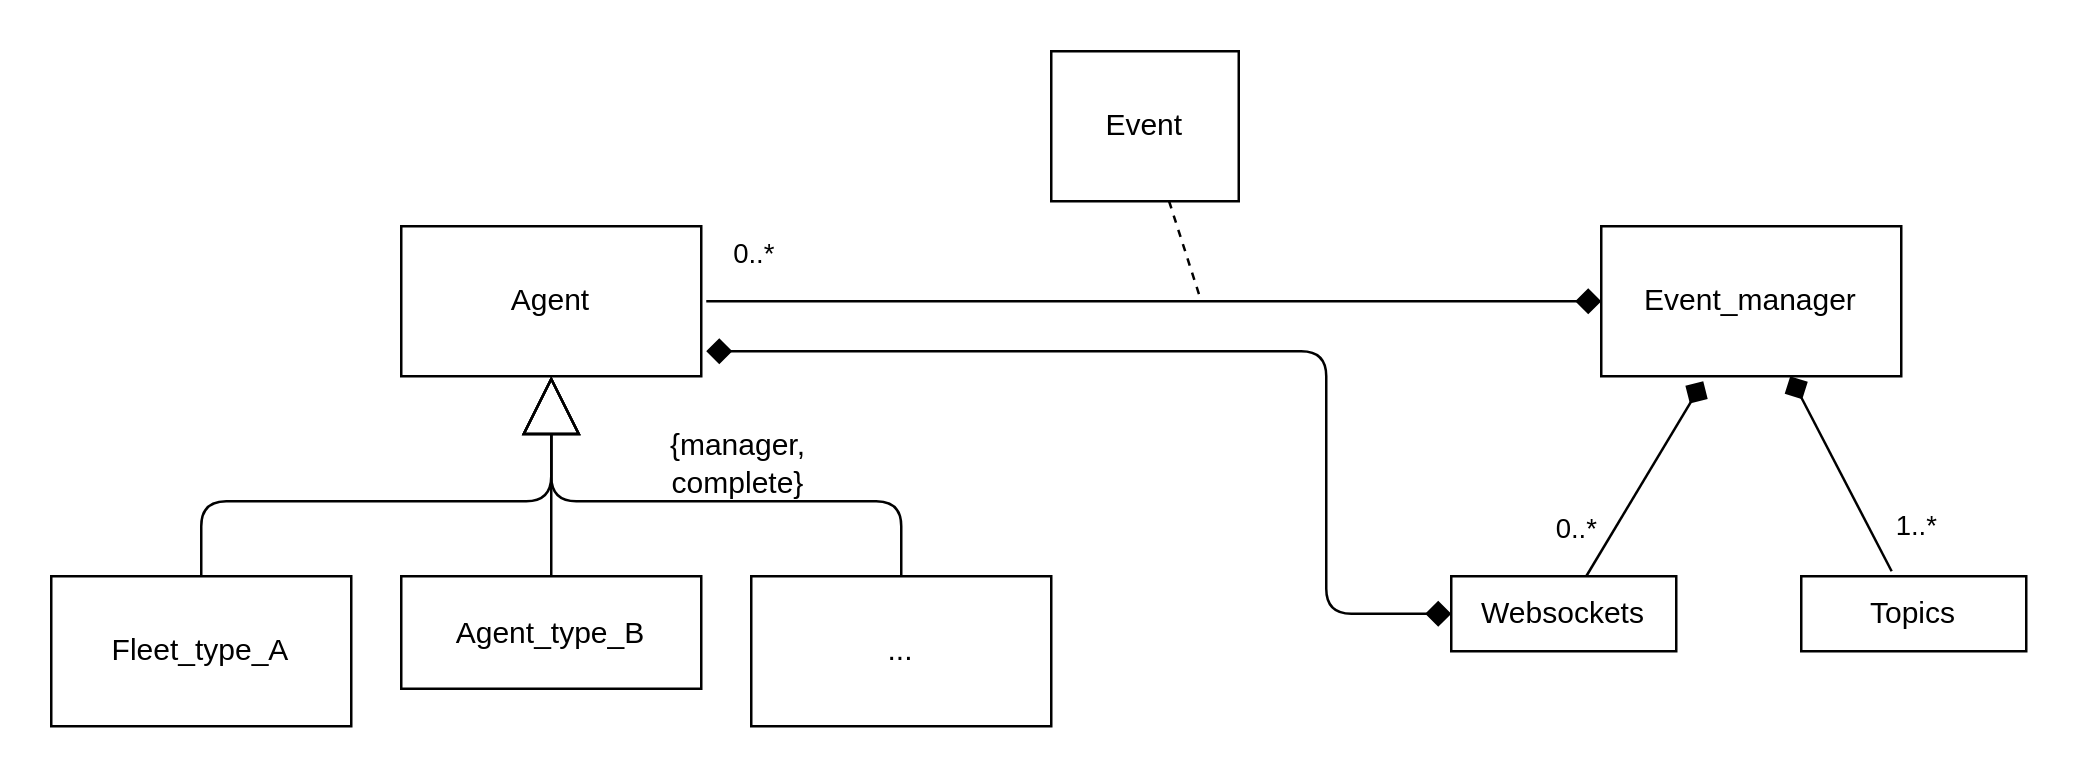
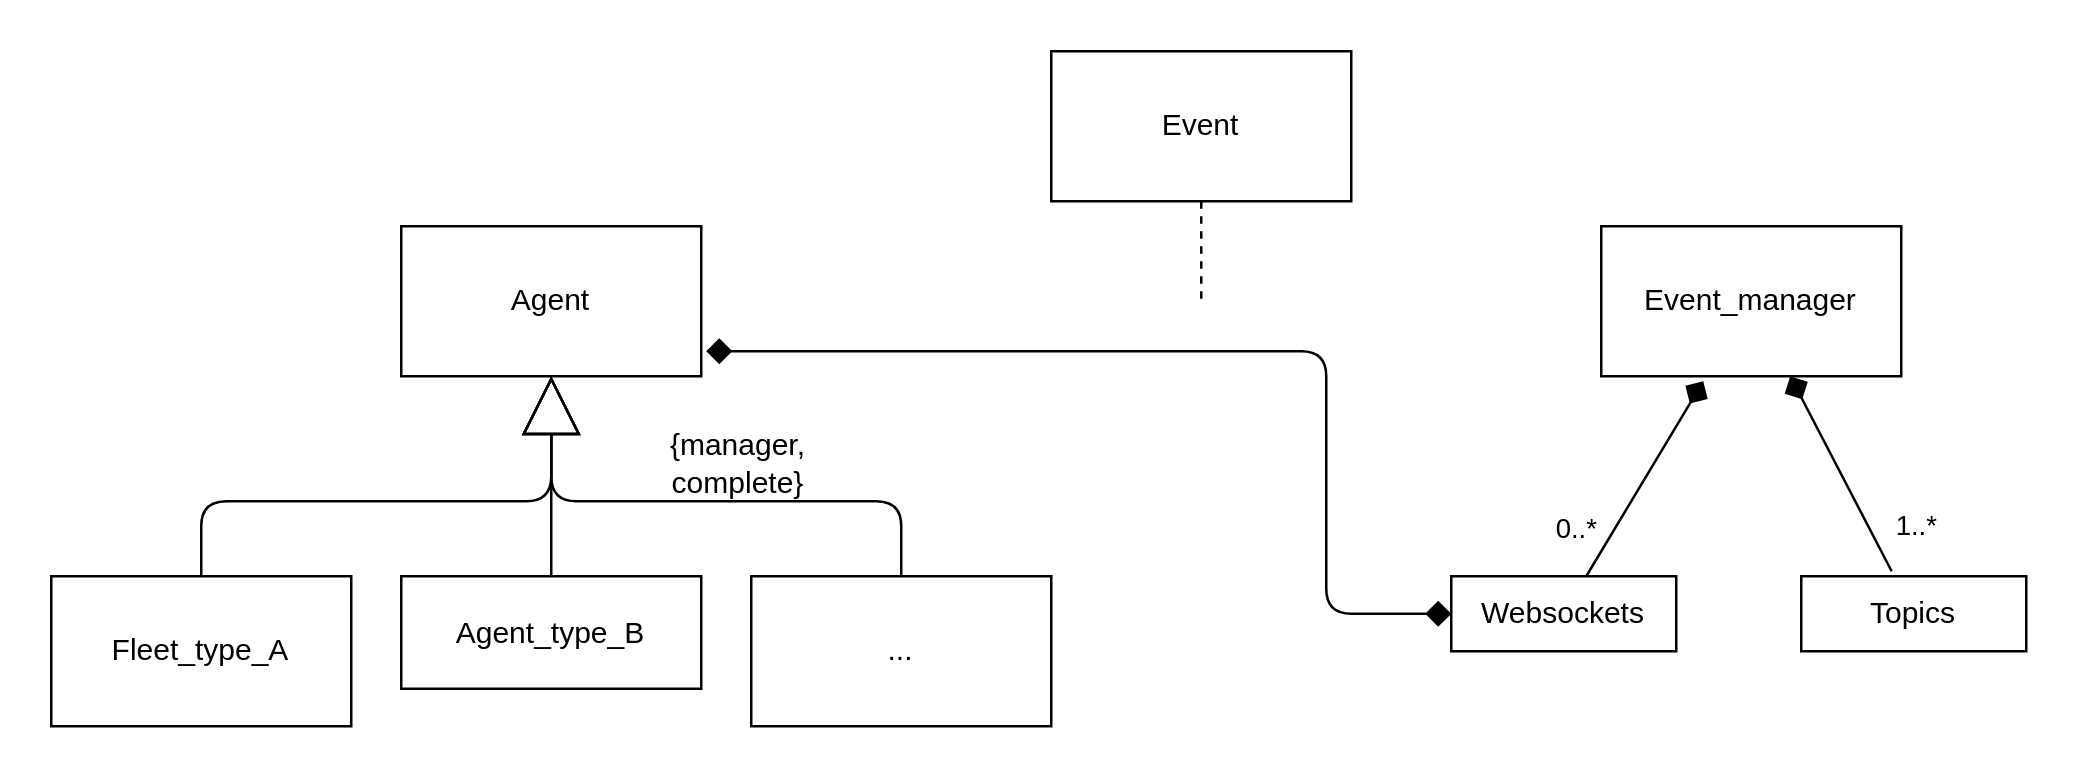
  <mxCell id="0" />
  <mxCell id="1" parent="0" />
  <mxCell id="2" value="Agent" style="rounded=0;whiteSpace=wrap;html=1;" parent="1" vertex="1"><mxGeometry x="160" y="90" width="120" height="60" as="geometry" /></mxCell>
  <mxCell id="3" style="edgeStyle=orthogonalEdgeStyle;html=1;exitX=0.5;exitY=0;exitDx=0;exitDy=0;entryX=0.5;entryY=1;entryDx=0;entryDy=0;endArrow=block;endFill=0;endSize=21;strokeWidth=1;" parent="1" source="4" target="2" edge="1"><mxGeometry relative="1" as="geometry"><Array as="points"><mxPoint x="80" y="200" /><mxPoint x="220" y="200" /></Array></mxGeometry></mxCell>
  <mxCell id="4" value="Fleet_type_A" style="rounded=0;whiteSpace=wrap;html=1;" parent="1" vertex="1"><mxGeometry y="230" width="120" height="60" as="geometry" x="20" /></mxCell>
  <mxCell id="5" value="Agent_type_B" style="rounded=0;whiteSpace=wrap;html=1;" parent="1" vertex="1"><mxGeometry x="160" y="230" width="120" height="45" as="geometry" /></mxCell>
  <mxCell id="6" value="..." style="rounded=0;whiteSpace=wrap;html=1;" parent="1" vertex="1"><mxGeometry x="300" y="230" width="120" height="60" as="geometry" /></mxCell>
  <mxCell id="7" style="edgeStyle=orthogonalEdgeStyle;html=1;exitX=0.5;exitY=0;exitDx=0;exitDy=0;entryX=0.5;entryY=1;entryDx=0;entryDy=0;endArrow=block;endFill=0;endSize=21;strokeWidth=1;" parent="1" source="5" target="2" edge="1"><mxGeometry relative="1" as="geometry"><mxPoint x="90" y="240" as="sourcePoint" /><mxPoint x="230" y="160" as="targetPoint" /></mxGeometry></mxCell>
  <mxCell id="8" style="edgeStyle=orthogonalEdgeStyle;html=1;exitX=0.5;exitY=0;exitDx=0;exitDy=0;endArrow=block;endFill=0;endSize=21;strokeWidth=1;" parent="1" source="6" edge="1"><mxGeometry relative="1" as="geometry"><mxPoint x="100" y="250" as="sourcePoint" /><mxPoint x="220" y="150" as="targetPoint" /><Array as="points"><mxPoint x="360" y="200" /><mxPoint x="220" y="200" /></Array></mxGeometry></mxCell>
  <mxCell id="9" value="{manager, complete}" style="text;html=1;strokeColor=none;fillColor=none;align=center;verticalAlign=middle;whiteSpace=wrap;rounded=0;" parent="1" vertex="1"><mxGeometry x="240" y="170" width="110" height="30" as="geometry" /></mxCell>
- <mxCell id="10" style="edgeStyle=none;html=1;endArrow=none;endFill=0;startArrow=diamond;startFill=1;targetPerimeterSpacing=2;startSize=8;" parent="1" source="14" target="2" edge="1"><mxGeometry relative="1" as="geometry" /></mxCell>
- <mxCell id="11" value="0..*" style="edgeLabel;html=1;align=center;verticalAlign=middle;resizable=0;points=[];" parent="10" vertex="1" connectable="0"><mxGeometry x="0.873" relative="1" as="geometry"><mxPoint x="-5" y="-20" as="offset" /></mxGeometry></mxCell>
  <mxCell id="12" style="edgeStyle=none;html=1;startArrow=diamond;startFill=1;endArrow=none;endFill=0;startSize=8;targetPerimeterSpacing=2;" edge="1" parent="1" source="14" target="17"><mxGeometry relative="1" as="geometry"><mxPoint x="660" y="220" as="targetPoint" /></mxGeometry></mxCell>
  <mxCell id="13" value="1..*" style="edgeLabel;html=1;align=center;verticalAlign=middle;resizable=0;points=[];" vertex="1" connectable="0" parent="12"><mxGeometry x="0.535" y="1" relative="1" as="geometry"><mxPoint x="18" y="1" as="offset" /></mxGeometry></mxCell>
  <mxCell id="14" value="Event_manager" style="rounded=0;whiteSpace=wrap;html=1;" parent="1" vertex="1"><mxGeometry x="640" y="90" width="120" height="60" as="geometry" /></mxCell>
  <mxCell id="15" style="edgeStyle=none;html=1;endArrow=none;endFill=0;dashed=1;" parent="1" source="16" edge="1"><mxGeometry relative="1" as="geometry"><mxPoint x="480" y="120" as="targetPoint" /></mxGeometry></mxCell>
- <mxCell id="16" value="Event" style="rounded=0;whiteSpace=wrap;html=1;" parent="1" vertex="1"><mxGeometry x="420" y="20" width="75" height="60" as="geometry" /></mxCell>
+ <mxCell id="16" value="Event" style="rounded=0;whiteSpace=wrap;html=1;" parent="1" vertex="1"><mxGeometry x="420" y="20" width="120" height="60" as="geometry" /></mxCell>
  <mxCell id="17" value="Topics" style="rounded=0;whiteSpace=wrap;html=1;" vertex="1" parent="1"><mxGeometry x="720" y="230" width="90" height="30" as="geometry" /></mxCell>
  <mxCell id="18" style="edgeStyle=none;html=1;startArrow=none;startFill=0;endArrow=diamond;endFill=1;startSize=8;targetPerimeterSpacing=2;endSize=8;" edge="1" parent="1" source="21" target="14"><mxGeometry relative="1" as="geometry" /></mxCell>
  <mxCell id="19" value="0..*" style="edgeLabel;html=1;align=center;verticalAlign=middle;resizable=0;points=[];" vertex="1" connectable="0" parent="18"><mxGeometry x="-0.498" relative="1" as="geometry"><mxPoint x="-16" as="offset" /></mxGeometry></mxCell>
  <mxCell id="20" style="edgeStyle=orthogonalEdgeStyle;html=1;startArrow=diamond;startFill=1;endArrow=diamond;endFill=1;startSize=8;endSize=8;targetPerimeterSpacing=2;" edge="1" parent="1" source="21" target="2"><mxGeometry relative="1" as="geometry"><Array as="points"><mxPoint x="530" y="245" /><mxPoint x="530" y="140" /></Array></mxGeometry></mxCell>
  <mxCell id="21" value="Websockets" style="rounded=0;whiteSpace=wrap;html=1;" vertex="1" parent="1"><mxGeometry x="580" y="230" width="90" height="30" as="geometry" /></mxCell>
